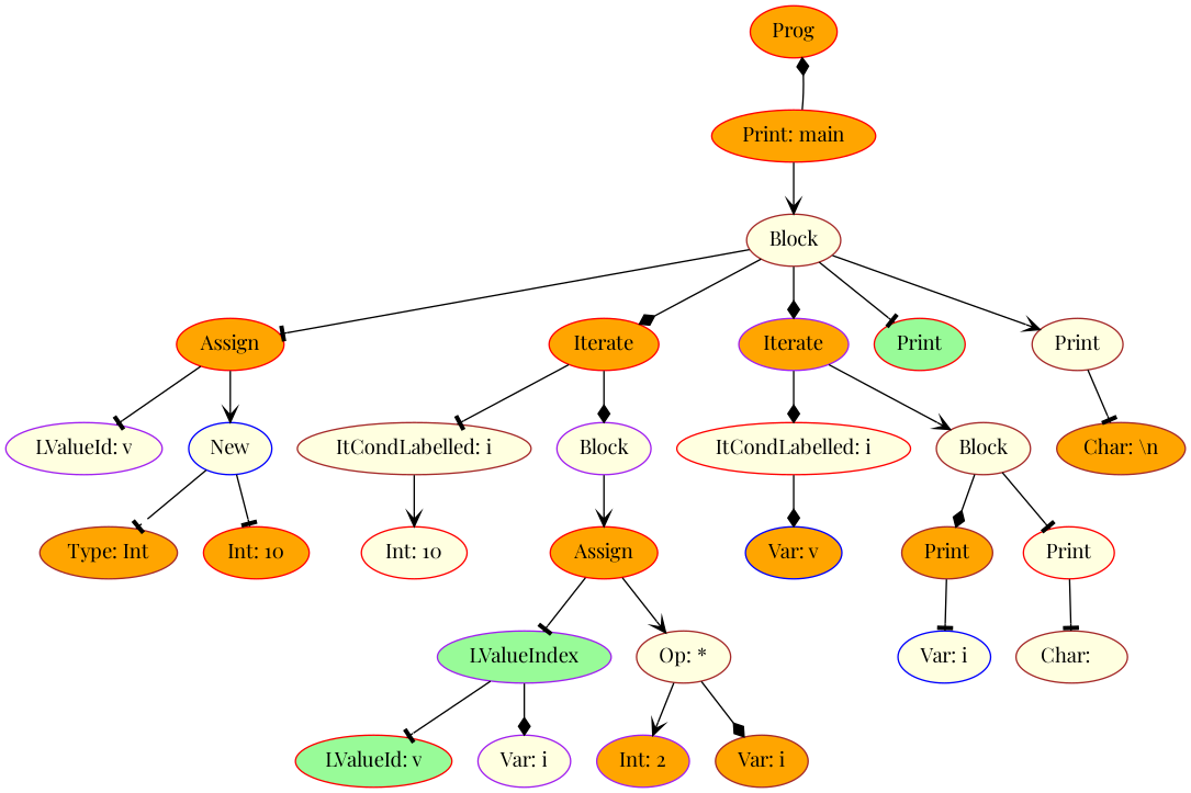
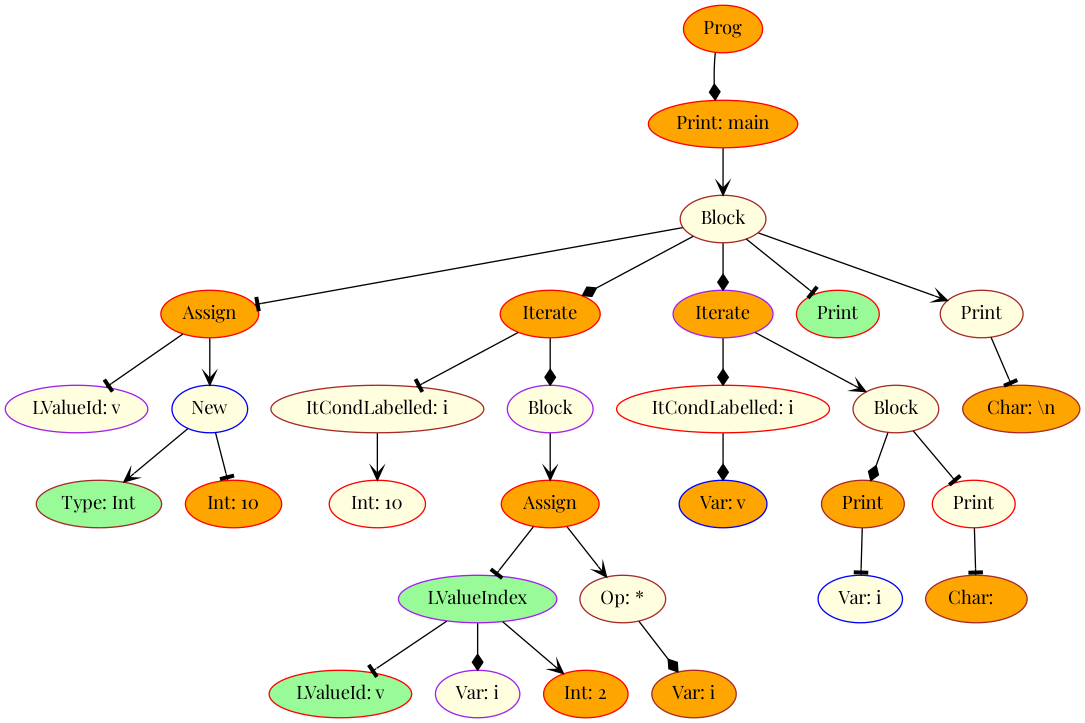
  digraph {
    fontname="Playfair Display"
    node [color=red fillcolor=orange fontname="Playfair Display" style=filled]
    edge [arrowhead=tee fontname="Playfair Display"]
    n1 [label=Prog]
    n2 [label="Print: main"]
    n3 [color=brown fillcolor=lightyellow label=Block]
    n4 [label=Assign]
    n5 [label=Iterate]
    n6 [color=purple label=Iterate]
    n7 [fillcolor=palegreen label=Print]
    n8 [color=brown fillcolor=lightyellow label=Print]
    n9 [color=purple fillcolor=lightyellow label="LValueId: v"]
    n10 [color=blue fillcolor=lightyellow label=New]
    n11 [color=brown fillcolor=lightyellow label="ItCondLabelled: i"]
    n12 [color=purple fillcolor=lightyellow label=Block]
    n13 [fillcolor=lightyellow label="ItCondLabelled: i"]
    n14 [color=brown fillcolor=lightyellow label=Block]
    n15 [color=brown label="Char: \\n"]
-   n16 [color=brown label="Type: Int"]
+   n16 [color=brown fillcolor=palegreen label="Type: Int"]
    n17 [label="Int: 10"]
    n18 [fillcolor=lightyellow label="Int: 10"]
    n19 [label=Assign]
    n20 [color=purple fillcolor=palegreen label=LValueIndex]
    n21 [color=brown fillcolor=lightyellow label="Op: *"]
    n22 [fillcolor=palegreen label="LValueId: v"]
    n23 [color=purple fillcolor=lightyellow label="Var: i"]
-   n24 [color=purple label="Int: 2"]
+   n24 [label="Int: 2"]
    n25 [color=brown label="Var: i"]
    n26 [color=blue label="Var: v"]
    n27 [color=brown label=Print]
    n28 [fillcolor=lightyellow label=Print]
    n29 [color=blue fillcolor=lightyellow label="Var: i"]
-   n30 [color=brown fillcolor=lightyellow label="Char:  "]
-   n2 -> n1 [arrowhead=diamond]
+   n30 [color=brown label="Char:  "]
+   n1 -> n2 [arrowhead=diamond]
    n2 -> n3 [arrowhead=vee]
    n3 -> n4
    n3 -> n5 [arrowhead=diamond]
    n3 -> n6 [arrowhead=diamond]
    n3 -> n7
    n3 -> n8 [arrowhead=vee]
    n4 -> n9
    n4 -> n10 [arrowhead=vee]
    n5 -> n11
    n5 -> n12 [arrowhead=diamond]
    n6 -> n13 [arrowhead=diamond]
    n6 -> n14 [arrowhead=vee]
    n8 -> n15
-   n10 -> n16
+   n10 -> n16 [arrowhead=vee]
    n10 -> n17
    n11 -> n18 [arrowhead=vee]
    n12 -> n19 [arrowhead=vee]
    n13 -> n26 [arrowhead=diamond]
    n14 -> n27 [arrowhead=diamond]
    n14 -> n28
    n19 -> n20
    n19 -> n21 [arrowhead=vee]
    n20 -> n22
    n20 -> n23 [arrowhead=diamond]
-   n21 -> n24 [arrowhead=vee]
+   n20 -> n24 [arrowhead=vee]
    n21 -> n25 [arrowhead=diamond]
    n27 -> n29
    n28 -> n30
  }
